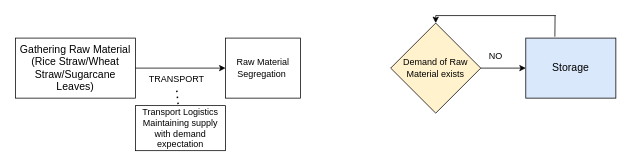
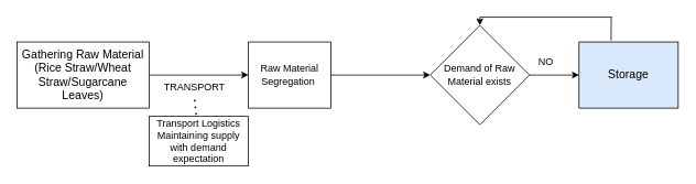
  <mxCell id="0" />
  <mxCell id="1" parent="0" />
  <mxCell id="2" value="&lt;font style=&quot;font-size: 14px&quot;&gt;Gathering Raw Material&lt;br&gt;(Rice Straw/Wheat Straw/Sugarcane Leaves)&lt;br&gt;&lt;/font&gt;" style="rounded=0;whiteSpace=wrap;html=1;" vertex="1" parent="1"><mxGeometry x="20" y="50" width="160" height="80" as="geometry" /></mxCell>
  <mxCell id="3" value="" style="endArrow=classic;html=1;exitX=1;exitY=0.5;exitDx=0;exitDy=0;" edge="1" parent="1" source="2" target="4"><mxGeometry width="50" height="50" relative="1" as="geometry"><mxPoint x="380" y="310" as="sourcePoint" /><mxPoint x="260" y="90" as="targetPoint" /></mxGeometry></mxCell>
  <mxCell id="4" value="Raw Material Segregation&amp;nbsp;" style="rounded=0;whiteSpace=wrap;html=1;" vertex="1" parent="1"><mxGeometry x="300" y="50" width="100" height="80" as="geometry" /></mxCell>
  <mxCell id="5" value="TRANSPORT" style="text;html=1;strokeColor=none;fillColor=none;align=center;verticalAlign=middle;whiteSpace=wrap;rounded=0;" vertex="1" parent="1"><mxGeometry x="195" y="90" width="80" height="30" as="geometry" /></mxCell>
  <mxCell id="6" value="" style="endArrow=none;dashed=1;html=1;dashPattern=1 3;strokeWidth=2;exitX=0.5;exitY=1;exitDx=0;exitDy=0;" edge="1" parent="1" source="5" target="7"><mxGeometry width="50" height="50" relative="1" as="geometry"><mxPoint x="380" y="310" as="sourcePoint" /><mxPoint x="240" y="170" as="targetPoint" /></mxGeometry></mxCell>
  <mxCell id="7" value="Transport Logistics&lt;br&gt;Maintaining supply with demand expectation" style="rounded=0;whiteSpace=wrap;html=1;" vertex="1" parent="1"><mxGeometry x="180" y="140" width="120" height="60" as="geometry" /></mxCell>
- <mxCell id="8" value="Demand of Raw Material exists" style="rhombus;whiteSpace=wrap;html=1;fillColor=#fff2cc;" vertex="1" parent="1"><mxGeometry x="520" y="30" width="120" height="120" as="geometry" /></mxCell>
+ <mxCell id="8" value="Demand of Raw Material exists" style="rhombus;whiteSpace=wrap;html=1;" vertex="1" parent="1"><mxGeometry x="520" y="30" width="120" height="120" as="geometry" /></mxCell>
+ <mxCell id="9" value="" style="endArrow=classic;html=1;exitX=1;exitY=0.5;exitDx=0;exitDy=0;entryX=0;entryY=0.5;entryDx=0;entryDy=0;" edge="1" parent="1" source="4" target="8"><mxGeometry width="50" height="50" relative="1" as="geometry"><mxPoint x="380" y="290" as="sourcePoint" /><mxPoint x="430" y="240" as="targetPoint" /></mxGeometry></mxCell>
  <mxCell id="10" value="" style="endArrow=classic;html=1;" edge="1" parent="1"><mxGeometry width="50" height="50" relative="1" as="geometry"><mxPoint x="640" y="90" as="sourcePoint" /><mxPoint x="700" y="90" as="targetPoint" /></mxGeometry></mxCell>
  <mxCell id="11" value="NO" style="text;html=1;strokeColor=none;fillColor=none;align=center;verticalAlign=middle;whiteSpace=wrap;rounded=0;" vertex="1" parent="1"><mxGeometry x="640" y="65" width="40" height="20" as="geometry" /></mxCell>
  <mxCell id="12" value="&lt;font style=&quot;font-size: 14px&quot;&gt;Storage&lt;/font&gt;" style="rounded=0;whiteSpace=wrap;html=1;fillColor=#dae8fc;" vertex="1" parent="1"><mxGeometry x="700" y="50" width="120" height="80" as="geometry" /></mxCell>
  <mxCell id="13" value="" style="endArrow=none;html=1;entryX=0.323;entryY=-0.023;entryDx=0;entryDy=0;entryPerimeter=0;" edge="1" parent="1" target="12"><mxGeometry width="50" height="50" relative="1" as="geometry"><mxPoint x="739" y="20" as="sourcePoint" /><mxPoint x="670" y="270" as="targetPoint" /></mxGeometry></mxCell>
  <mxCell id="14" value="" style="endArrow=none;html=1;" edge="1" parent="1"><mxGeometry width="50" height="50" relative="1" as="geometry"><mxPoint x="580" y="20" as="sourcePoint" /><mxPoint x="740" y="20" as="targetPoint" /></mxGeometry></mxCell>
  <mxCell id="15" value="" style="endArrow=classic;html=1;" edge="1" parent="1" target="8"><mxGeometry width="50" height="50" relative="1" as="geometry"><mxPoint x="580" y="20" as="sourcePoint" /><mxPoint x="660" y="210" as="targetPoint" /></mxGeometry></mxCell>
